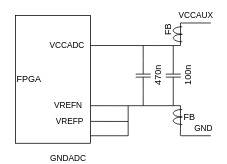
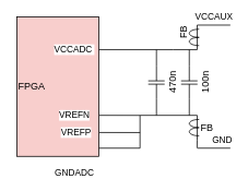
  <mxCell id="0" />
  <mxCell id="1" parent="0" />
- <mxCell id="2" value="FPGA" style="rounded=0;whiteSpace=wrap;html=1;align=left;" vertex="1" parent="1"><mxGeometry x="20" y="20" width="100" height="170" as="geometry" /></mxCell>
+ <mxCell id="2" value="FPGA" style="rounded=0;whiteSpace=wrap;html=1;align=left;fillColor=#f8cecc;" vertex="1" parent="1"><mxGeometry x="20" y="20" width="100" height="170" as="geometry" /></mxCell>
  <mxCell id="3" value="VCCADC&amp;nbsp;" style="edgeStyle=orthogonalEdgeStyle;rounded=0;orthogonalLoop=1;jettySize=auto;html=1;exitX=0.8;exitY=1;exitDx=0;exitDy=0;exitPerimeter=0;endArrow=none;endFill=0;" edge="1" parent="1" source="4"><mxGeometry x="1" y="30" relative="1" as="geometry"><mxPoint x="120" y="60" as="targetPoint" /><Array as="points"><mxPoint x="210" y="60" /><mxPoint x="210" y="60" /></Array><mxPoint x="-30" y="-30" as="offset" /></mxGeometry></mxCell>
  <mxCell id="4" value="FB" style="pointerEvents=1;verticalLabelPosition=middle;shadow=0;dashed=0;align=right;html=1;verticalAlign=middle;shape=mxgraph.electrical.inductors.current_transformer_1;horizontal=0;labelPosition=left;" vertex="1" parent="1"><mxGeometry x="230" y="30" width="12" height="30" as="geometry" /></mxCell>
  <mxCell id="5" style="edgeStyle=orthogonalEdgeStyle;rounded=0;orthogonalLoop=1;jettySize=auto;html=1;exitX=0.8;exitY=1;exitDx=0;exitDy=0;exitPerimeter=0;endArrow=none;endFill=0;" edge="1" parent="1" source="7"><mxGeometry relative="1" as="geometry"><mxPoint x="239.5" y="180" as="targetPoint" /></mxGeometry></mxCell>
  <mxCell id="6" value="GNDADC" style="edgeStyle=orthogonalEdgeStyle;rounded=0;orthogonalLoop=1;jettySize=auto;html=1;exitX=0.8;exitY=0;exitDx=0;exitDy=0;exitPerimeter=0;endArrow=none;endFill=0;" edge="1" parent="1" source="7"><mxGeometry x="1" y="30" relative="1" as="geometry"><mxPoint x="120" y="180" as="targetPoint" /><Array as="points"><mxPoint x="170" y="140" /><mxPoint x="170" y="180" /><mxPoint x="120" y="180" /></Array><mxPoint x="-30" as="offset" /></mxGeometry></mxCell>
  <mxCell id="7" value="FB" style="pointerEvents=1;verticalLabelPosition=middle;shadow=0;dashed=0;align=left;html=1;verticalAlign=middle;shape=mxgraph.electrical.inductors.current_transformer_1;labelPosition=right;" vertex="1" parent="1"><mxGeometry x="230" y="140" width="12" height="30" as="geometry" /></mxCell>
  <mxCell id="8" value="GND" style="endArrow=none;html=1;" edge="1" parent="1"><mxGeometry x="0.5" y="10" width="50" height="50" relative="1" as="geometry"><mxPoint x="240" y="180" as="sourcePoint" /><mxPoint x="280" y="180" as="targetPoint" /><mxPoint as="offset" /></mxGeometry></mxCell>
  <mxCell id="9" value="VCCAUX" style="endArrow=none;html=1;exitX=0.8;exitY=0;exitDx=0;exitDy=0;exitPerimeter=0;" edge="1" parent="1" source="4"><mxGeometry x="0.01" y="10" width="50" height="50" relative="1" as="geometry"><mxPoint x="160" y="130" as="sourcePoint" /><mxPoint x="280" y="30" as="targetPoint" /><mxPoint as="offset" /></mxGeometry></mxCell>
  <mxCell id="10" style="edgeStyle=orthogonalEdgeStyle;rounded=0;orthogonalLoop=1;jettySize=auto;html=1;exitX=1;exitY=0.5;exitDx=0;exitDy=0;exitPerimeter=0;entryX=0;entryY=1;entryDx=0;entryDy=0;entryPerimeter=0;endArrow=none;endFill=0;" edge="1" parent="1" source="12" target="4"><mxGeometry relative="1" as="geometry" /></mxCell>
  <mxCell id="11" style="edgeStyle=orthogonalEdgeStyle;rounded=0;orthogonalLoop=1;jettySize=auto;html=1;exitX=0;exitY=0.5;exitDx=0;exitDy=0;exitPerimeter=0;entryX=0;entryY=0;entryDx=0;entryDy=0;entryPerimeter=0;endArrow=none;endFill=0;" edge="1" parent="1" source="12" target="7"><mxGeometry relative="1" as="geometry" /></mxCell>
  <mxCell id="12" value="100n" style="pointerEvents=1;verticalLabelPosition=bottom;shadow=0;dashed=0;align=center;html=1;verticalAlign=middle;shape=mxgraph.electrical.capacitors.capacitor_1;rotation=-90;" vertex="1" parent="1"><mxGeometry x="210" y="90" width="40" height="20" as="geometry" /></mxCell>
  <mxCell id="13" style="edgeStyle=orthogonalEdgeStyle;rounded=0;orthogonalLoop=1;jettySize=auto;html=1;exitX=1;exitY=0.5;exitDx=0;exitDy=0;exitPerimeter=0;endArrow=none;endFill=0;" edge="1" parent="1" source="15"><mxGeometry relative="1" as="geometry"><mxPoint x="190" y="60" as="targetPoint" /></mxGeometry></mxCell>
  <mxCell id="14" style="edgeStyle=orthogonalEdgeStyle;rounded=0;orthogonalLoop=1;jettySize=auto;html=1;exitX=0;exitY=0.5;exitDx=0;exitDy=0;exitPerimeter=0;endArrow=none;endFill=0;" edge="1" parent="1" source="15"><mxGeometry relative="1" as="geometry"><mxPoint x="190" y="140" as="targetPoint" /></mxGeometry></mxCell>
  <mxCell id="15" value="470n" style="pointerEvents=1;verticalLabelPosition=bottom;shadow=0;dashed=0;align=center;html=1;verticalAlign=middle;shape=mxgraph.electrical.capacitors.capacitor_1;rotation=-90;" vertex="1" parent="1"><mxGeometry x="170" y="90" width="40" height="20" as="geometry" /></mxCell>
  <mxCell id="16" value="VREFP" style="endArrow=none;html=1;exitX=1.005;exitY=0.829;exitDx=0;exitDy=0;exitPerimeter=0;" edge="1" parent="1" source="2"><mxGeometry x="-1" y="29" width="50" height="50" relative="1" as="geometry"><mxPoint x="70" y="130" as="sourcePoint" /><mxPoint x="170" y="161" as="targetPoint" /><mxPoint x="-29" y="29" as="offset" /></mxGeometry></mxCell>
  <mxCell id="17" value="VREFN" style="endArrow=none;html=1;exitX=1.005;exitY=0.829;exitDx=0;exitDy=0;exitPerimeter=0;" edge="1" parent="1"><mxGeometry x="-1" y="-31" width="50" height="50" relative="1" as="geometry"><mxPoint x="120.5" y="140" as="sourcePoint" /><mxPoint x="170" y="140.07" as="targetPoint" /><mxPoint x="-30" y="-31" as="offset" /></mxGeometry></mxCell>
